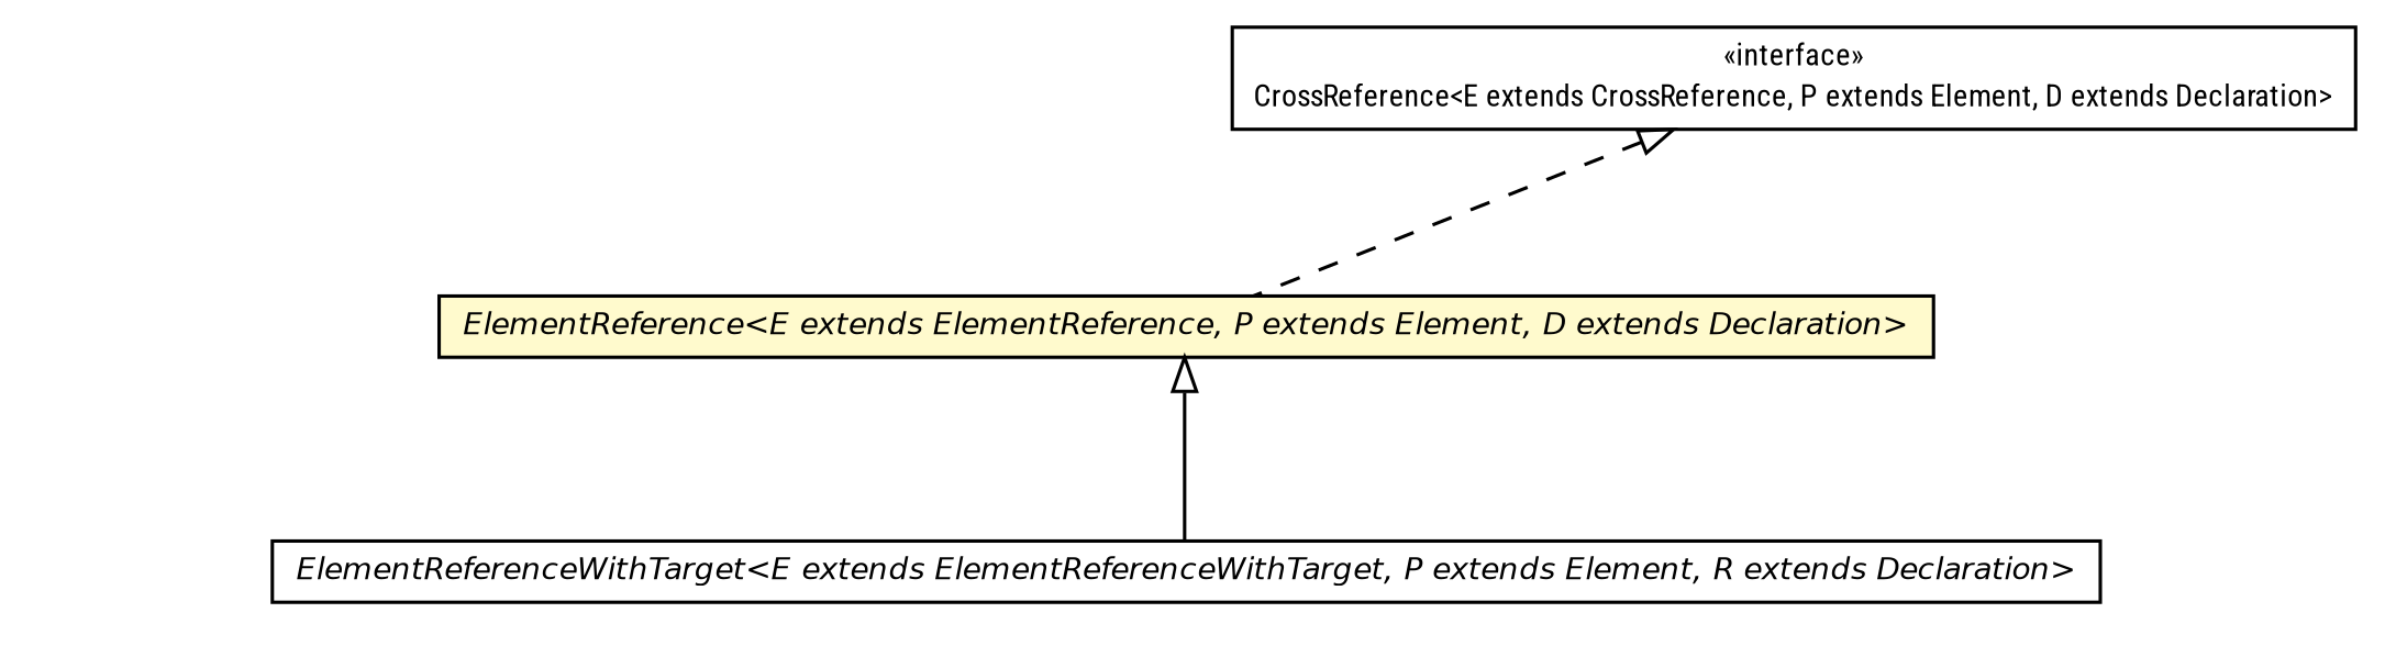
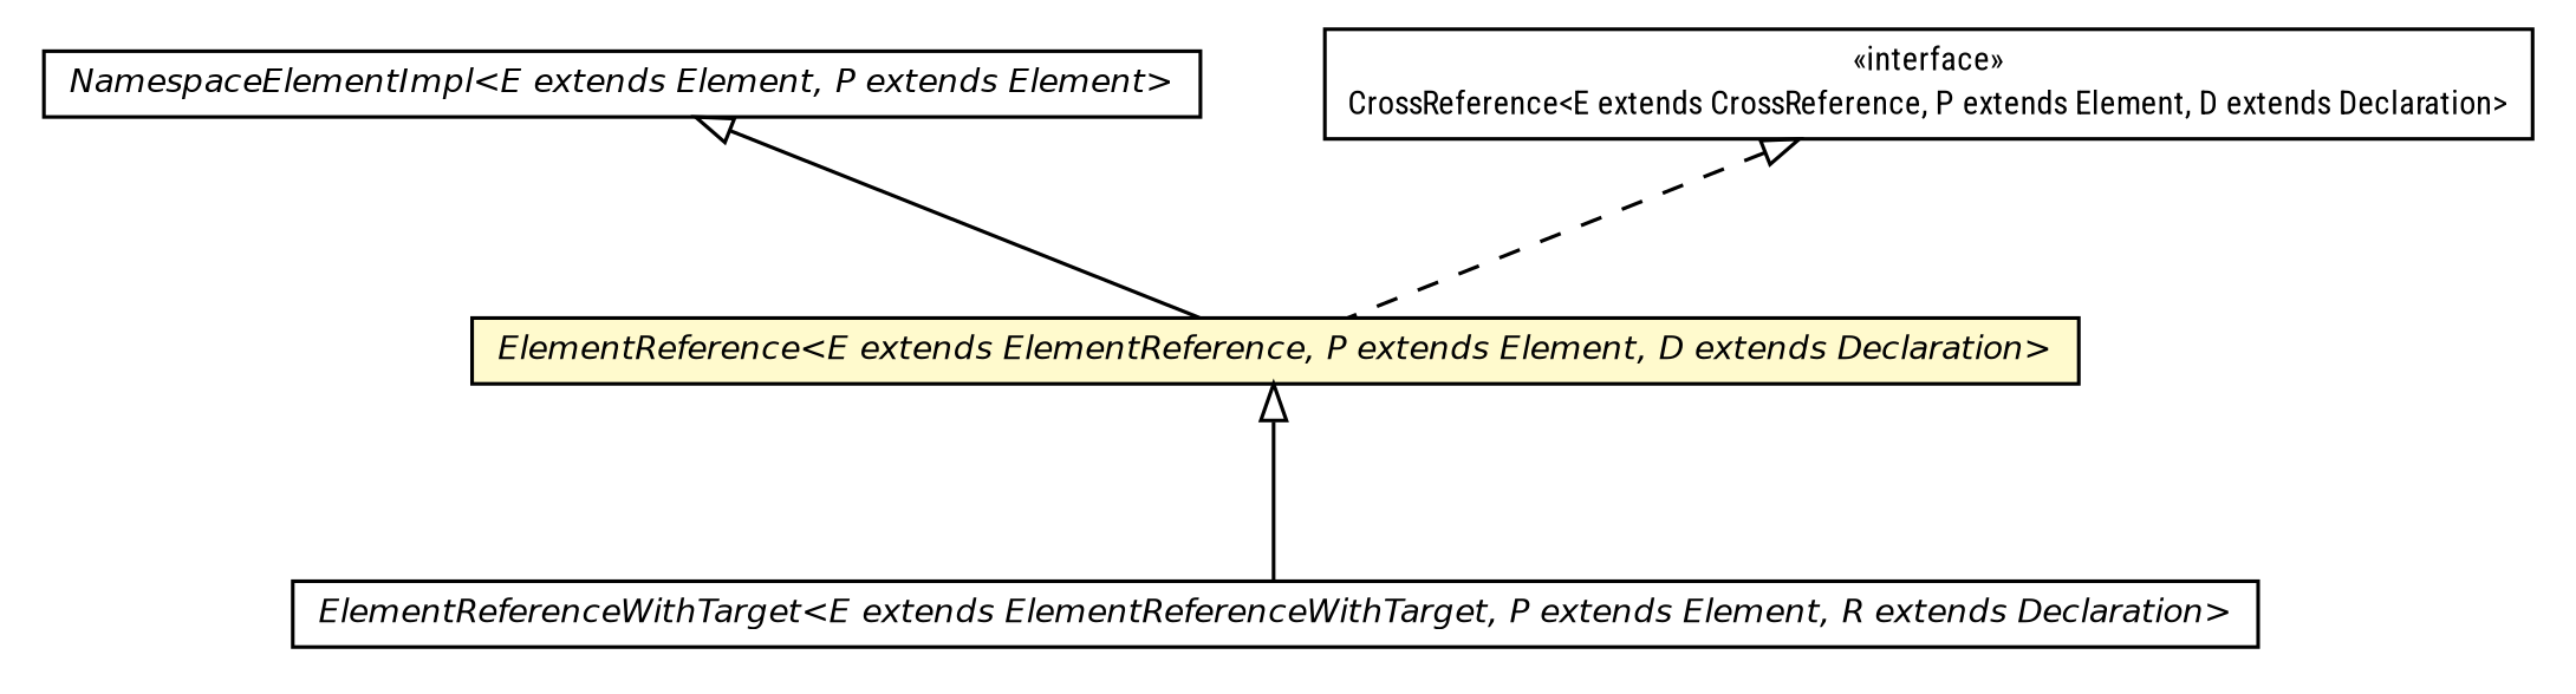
  digraph {
    nodesep=0.25
    ranksep=0.5
    fontname="Roboto Condensed"
    node [fontcolor=black fontname="Roboto Condensed" fontsize=9.0 shape=plaintext]
    edge [arrowtail=empty dir=back fontname="Roboto Condensed" fontsize=10 headport=p labelfontname=Helvetica labelfontsize=10 tailport=p]
+   n1 [label=<<table title="chameleon.core.namespace.NamespaceElementImpl" border="0" cellborder="1" cellspacing="0" cellpadding="2" port="p" href="../namespace/NamespaceElementImpl.html"> 		<tr><td><table border="0" cellspacing="0" cellpadding="1"> <tr><td align="center" balign="center"><font face="Helvetica-Oblique"> NamespaceElementImpl&lt;E extends Element, P extends Element&gt; </font></td></tr> 		</table></td></tr> 		</table>>]
    n2 [label=<<table title="chameleon.core.reference.ElementReference" border="0" cellborder="1" cellspacing="0" cellpadding="2" port="p" bgcolor="lemonChiffon" href="./ElementReference.html"> 		<tr><td><table border="0" cellspacing="0" cellpadding="1"> <tr><td align="center" balign="center"><font face="Helvetica-Oblique"> ElementReference&lt;E extends ElementReference, P extends Element, D extends Declaration&gt; </font></td></tr> 		</table></td></tr> 		</table>>]
    n3 [label=<<table title="chameleon.core.reference.ElementReferenceWithTarget" border="0" cellborder="1" cellspacing="0" cellpadding="2" port="p" href="./ElementReferenceWithTarget.html"> 		<tr><td><table border="0" cellspacing="0" cellpadding="1"> <tr><td align="center" balign="center"><font face="Helvetica-Oblique"> ElementReferenceWithTarget&lt;E extends ElementReferenceWithTarget, P extends Element, R extends Declaration&gt; </font></td></tr> 		</table></td></tr> 		</table>>]
    n4 [label=<<table title="chameleon.core.reference.CrossReference" border="0" cellborder="1" cellspacing="0" cellpadding="2" port="p" href="./CrossReference.html"> 		<tr><td><table border="0" cellspacing="0" cellpadding="1"> <tr><td align="center" balign="center"> &#171;interface&#187; </td></tr> <tr><td align="center" balign="center"> CrossReference&lt;E extends CrossReference, P extends Element, D extends Declaration&gt; </td></tr> 		</table></td></tr> 		</table>>]
+   n1 -> n2
    n2 -> n3
    n4 -> n2 [style=dashed]
  }
